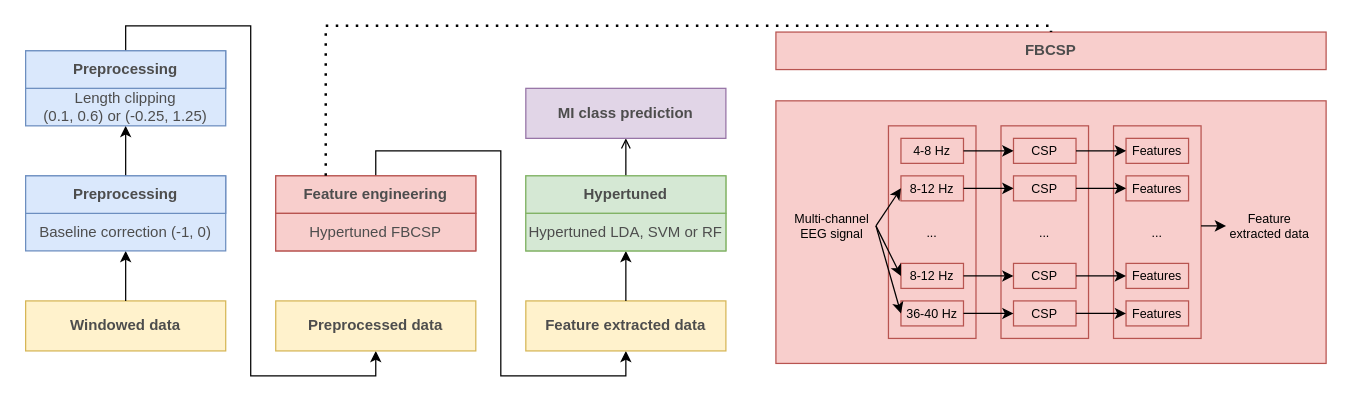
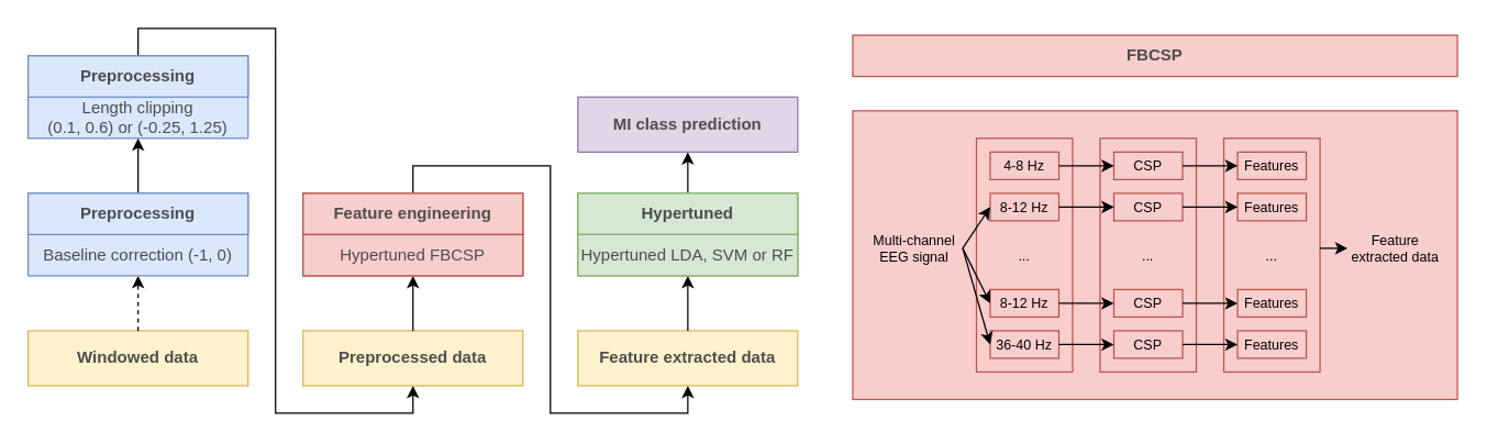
  <mxCell id="0" />
  <mxCell id="1" parent="0" />
  <mxCell id="2" value="" style="rounded=0;whiteSpace=wrap;html=1;fillColor=#fff2cc;strokeColor=#d6b656;" parent="1" vertex="1"><mxGeometry x="20" y="240" width="160" height="40" as="geometry" /></mxCell>
- <mxCell id="3" style="edgeStyle=orthogonalEdgeStyle;rounded=0;orthogonalLoop=1;jettySize=auto;html=1;entryX=0.5;entryY=1;entryDx=0;entryDy=0;fontColor=#4D4D4D;" parent="1" source="4" target="8" edge="1"><mxGeometry relative="1" as="geometry" /></mxCell>
+ <mxCell id="3" style="edgeStyle=orthogonalEdgeStyle;rounded=0;orthogonalLoop=1;jettySize=auto;html=1;entryX=0.5;entryY=1;entryDx=0;entryDy=0;fontColor=#4D4D4D;dashed=1;" parent="1" source="4" target="8" edge="1"><mxGeometry relative="1" as="geometry" /></mxCell>
  <mxCell id="4" value="Windowed data" style="text;html=1;strokeColor=none;fillColor=none;align=center;verticalAlign=middle;whiteSpace=wrap;rounded=0;fontColor=#4D4D4D;fontStyle=1" parent="1" vertex="1"><mxGeometry x="20" y="240" width="160" height="40" as="geometry" /></mxCell>
  <mxCell id="5" value="" style="rounded=0;whiteSpace=wrap;html=1;fillColor=#dae8fc;strokeColor=#6c8ebf;" parent="1" vertex="1"><mxGeometry x="20" y="140" width="160" height="60" as="geometry" /></mxCell>
  <mxCell id="6" style="edgeStyle=orthogonalEdgeStyle;rounded=0;orthogonalLoop=1;jettySize=auto;html=1;entryX=0.5;entryY=1;entryDx=0;entryDy=0;fontColor=#4D4D4D;" parent="1" source="7" edge="1"><mxGeometry relative="1" as="geometry"><mxPoint x="100" y="100" as="targetPoint" /></mxGeometry></mxCell>
  <mxCell id="7" value="&lt;font color=&quot;#4d4d4d&quot;&gt;Preprocessing&lt;/font&gt;" style="text;html=1;strokeColor=#6c8ebf;fillColor=#dae8fc;align=center;verticalAlign=middle;whiteSpace=wrap;rounded=0;fontStyle=1" parent="1" vertex="1"><mxGeometry x="20" y="140" width="160" height="30" as="geometry" /></mxCell>
  <mxCell id="8" value="Baseline correction (-1, 0)" style="text;html=1;strokeColor=none;fillColor=none;align=center;verticalAlign=middle;whiteSpace=wrap;rounded=0;fontColor=#4D4D4D;" parent="1" vertex="1"><mxGeometry x="20" y="170" width="160" height="30" as="geometry" /></mxCell>
  <mxCell id="9" value="" style="rounded=0;whiteSpace=wrap;html=1;fillColor=#dae8fc;strokeColor=#6c8ebf;" parent="1" vertex="1"><mxGeometry x="20" y="40" width="160" height="60" as="geometry" /></mxCell>
  <mxCell id="10" style="edgeStyle=orthogonalEdgeStyle;rounded=0;orthogonalLoop=1;jettySize=auto;html=1;entryX=0.5;entryY=1;entryDx=0;entryDy=0;fontColor=#4D4D4D;" parent="1" source="11" target="15" edge="1"><mxGeometry relative="1" as="geometry"><Array as="points"><mxPoint x="100" y="20" /><mxPoint x="200" y="20" /><mxPoint x="200" y="300" /><mxPoint x="300" y="300" /></Array></mxGeometry></mxCell>
  <mxCell id="11" value="&lt;font color=&quot;#4d4d4d&quot;&gt;Preprocessing&lt;/font&gt;" style="text;html=1;strokeColor=#6c8ebf;fillColor=#dae8fc;align=center;verticalAlign=middle;whiteSpace=wrap;rounded=0;fontStyle=1" parent="1" vertex="1"><mxGeometry x="20" y="40" width="160" height="30" as="geometry" /></mxCell>
  <mxCell id="12" value="Length clipping &lt;br&gt;(0.1, 0.6) or (-0.25, 1.25)" style="text;html=1;strokeColor=none;fillColor=none;align=center;verticalAlign=middle;whiteSpace=wrap;rounded=0;fontColor=#4D4D4D;" parent="1" vertex="1"><mxGeometry x="20" y="70" width="160" height="30" as="geometry" /></mxCell>
  <mxCell id="13" value="" style="rounded=0;whiteSpace=wrap;html=1;fillColor=#fff2cc;strokeColor=#d6b656;" parent="1" vertex="1"><mxGeometry x="220" y="240" width="160" height="40" as="geometry" /></mxCell>
+ <mxCell id="14" style="edgeStyle=orthogonalEdgeStyle;rounded=0;orthogonalLoop=1;jettySize=auto;html=1;entryX=0.5;entryY=1;entryDx=0;entryDy=0;fontColor=#4D4D4D;" parent="1" source="15" target="19" edge="1"><mxGeometry relative="1" as="geometry" /></mxCell>
  <mxCell id="15" value="Preprocessed data" style="text;html=1;strokeColor=none;fillColor=none;align=center;verticalAlign=middle;whiteSpace=wrap;rounded=0;fontColor=#4D4D4D;fontStyle=1" parent="1" vertex="1"><mxGeometry x="220" y="240" width="160" height="40" as="geometry" /></mxCell>
  <mxCell id="16" value="" style="rounded=0;whiteSpace=wrap;html=1;fillColor=#f8cecc;strokeColor=#b85450;" parent="1" vertex="1"><mxGeometry x="220" y="140" width="160" height="60" as="geometry" /></mxCell>
  <mxCell id="17" style="edgeStyle=orthogonalEdgeStyle;rounded=0;orthogonalLoop=1;jettySize=auto;html=1;entryX=0.5;entryY=1;entryDx=0;entryDy=0;fontColor=#4D4D4D;" parent="1" source="18" target="22" edge="1"><mxGeometry relative="1" as="geometry"><Array as="points"><mxPoint x="300" y="120" /><mxPoint x="400" y="120" /><mxPoint x="400" y="300" /><mxPoint x="500" y="300" /></Array></mxGeometry></mxCell>
  <mxCell id="18" value="&lt;font color=&quot;#4d4d4d&quot;&gt;Feature engineering&lt;/font&gt;" style="text;html=1;strokeColor=#b85450;fillColor=#f8cecc;align=center;verticalAlign=middle;whiteSpace=wrap;rounded=0;fontStyle=1" parent="1" vertex="1"><mxGeometry x="220" y="140" width="160" height="30" as="geometry" /></mxCell>
  <mxCell id="19" value="&lt;font color=&quot;#4d4d4d&quot;&gt;Hypertuned FBCSP&lt;/font&gt;" style="text;html=1;strokeColor=#b85450;fillColor=#f8cecc;align=center;verticalAlign=middle;whiteSpace=wrap;rounded=0;" parent="1" vertex="1"><mxGeometry x="220" y="170" width="160" height="30" as="geometry" /></mxCell>
  <mxCell id="20" value="" style="rounded=0;whiteSpace=wrap;html=1;fillColor=#fff2cc;strokeColor=#d6b656;" parent="1" vertex="1"><mxGeometry x="420" y="240" width="160" height="40" as="geometry" /></mxCell>
  <mxCell id="21" style="edgeStyle=orthogonalEdgeStyle;rounded=0;orthogonalLoop=1;jettySize=auto;html=1;entryX=0.5;entryY=1;entryDx=0;entryDy=0;fontColor=#4D4D4D;" parent="1" source="22" target="26" edge="1"><mxGeometry relative="1" as="geometry" /></mxCell>
  <mxCell id="22" value="Feature extracted data" style="text;html=1;strokeColor=none;fillColor=none;align=center;verticalAlign=middle;whiteSpace=wrap;rounded=0;fontColor=#4D4D4D;fontStyle=1" parent="1" vertex="1"><mxGeometry x="420" y="240" width="160" height="40" as="geometry" /></mxCell>
  <mxCell id="23" value="" style="rounded=0;whiteSpace=wrap;html=1;fillColor=#d5e8d4;strokeColor=#82b366;" parent="1" vertex="1"><mxGeometry x="420" y="140" width="160" height="60" as="geometry" /></mxCell>
- <mxCell id="24" style="edgeStyle=orthogonalEdgeStyle;rounded=0;orthogonalLoop=1;jettySize=auto;html=1;entryX=0.5;entryY=1;entryDx=0;entryDy=0;fontSize=10;endArrow=open;" edge="1" parent="1" source="25" target="27"><mxGeometry relative="1" as="geometry" /></mxCell>
+ <mxCell id="24" style="edgeStyle=orthogonalEdgeStyle;rounded=0;orthogonalLoop=1;jettySize=auto;html=1;entryX=0.5;entryY=1;entryDx=0;entryDy=0;fontSize=10;" edge="1" parent="1" source="25" target="27"><mxGeometry relative="1" as="geometry" /></mxCell>
  <mxCell id="25" value="&lt;font color=&quot;#4d4d4d&quot;&gt;Hypertuned&lt;/font&gt;" style="text;html=1;strokeColor=#82b366;fillColor=#d5e8d4;align=center;verticalAlign=middle;whiteSpace=wrap;rounded=0;fontStyle=1" parent="1" vertex="1"><mxGeometry x="420" y="140" width="160" height="30" as="geometry" /></mxCell>
  <mxCell id="26" value="&lt;font color=&quot;#4d4d4d&quot;&gt;Hypertuned LDA, SVM or RF&lt;/font&gt;" style="text;html=1;strokeColor=#82b366;fillColor=#d5e8d4;align=center;verticalAlign=middle;whiteSpace=wrap;rounded=0;" parent="1" vertex="1"><mxGeometry x="420" y="170" width="160" height="30" as="geometry" /></mxCell>
  <mxCell id="27" value="&lt;font color=&quot;#4d4d4d&quot;&gt;MI class prediction&lt;/font&gt;" style="text;html=1;strokeColor=#9673a6;fillColor=#e1d5e7;align=center;verticalAlign=middle;whiteSpace=wrap;rounded=0;fontStyle=1" parent="1" vertex="1"><mxGeometry x="420" y="70" width="160" height="40" as="geometry" /></mxCell>
  <mxCell id="28" value="&lt;font color=&quot;#4d4d4d&quot;&gt;FBCSP&lt;/font&gt;" style="text;html=1;strokeColor=#b85450;fillColor=#f8cecc;align=center;verticalAlign=middle;whiteSpace=wrap;rounded=0;fontStyle=1" vertex="1" parent="1"><mxGeometry x="620" y="25" width="440" height="30" as="geometry" /></mxCell>
  <mxCell id="29" value="" style="text;html=1;strokeColor=#b85450;fillColor=#f8cecc;align=center;verticalAlign=middle;whiteSpace=wrap;rounded=0;" vertex="1" parent="1"><mxGeometry x="620" y="80" width="440" height="210" as="geometry" /></mxCell>
- <mxCell id="30" value="" style="endArrow=none;dashed=1;html=1;dashPattern=1 3;strokeWidth=2;rounded=0;entryX=0.5;entryY=0;entryDx=0;entryDy=0;exitX=0.25;exitY=0;exitDx=0;exitDy=0;" edge="1" parent="1" source="18" target="28"><mxGeometry width="50" height="50" relative="1" as="geometry"><mxPoint x="610" y="160" as="sourcePoint" /><mxPoint x="660" y="110" as="targetPoint" /><Array as="points"><mxPoint x="260" y="20" /><mxPoint x="840" y="20" /></Array></mxGeometry></mxCell>
  <mxCell id="31" value="" style="text;html=1;strokeColor=#b85450;fillColor=#f8cecc;align=center;verticalAlign=middle;whiteSpace=wrap;rounded=0;" vertex="1" parent="1"><mxGeometry x="710" y="100" width="70" height="170" as="geometry" /></mxCell>
  <mxCell id="32" value="Multi-channel&lt;br style=&quot;font-size: 10px;&quot;&gt;EEG signal" style="text;html=1;strokeColor=none;fillColor=none;align=center;verticalAlign=middle;whiteSpace=wrap;rounded=0;fontSize=10;" vertex="1" parent="1"><mxGeometry x="630" y="165" width="70" height="30" as="geometry" /></mxCell>
  <mxCell id="33" value="4-8 Hz" style="text;html=1;strokeColor=#b85450;fillColor=#f8cecc;align=center;verticalAlign=middle;whiteSpace=wrap;rounded=0;fontSize=10;" vertex="1" parent="1"><mxGeometry x="720" y="110" width="50" height="20" as="geometry" /></mxCell>
  <mxCell id="34" value="8-12 Hz" style="text;html=1;strokeColor=#b85450;fillColor=#f8cecc;align=center;verticalAlign=middle;whiteSpace=wrap;rounded=0;fontSize=10;" vertex="1" parent="1"><mxGeometry x="720" y="140" width="50" height="20" as="geometry" /></mxCell>
  <mxCell id="35" value="..." style="text;html=1;strokeColor=none;fillColor=none;align=center;verticalAlign=middle;whiteSpace=wrap;rounded=0;fontSize=10;" vertex="1" parent="1"><mxGeometry x="710" y="170" width="70" height="30" as="geometry" /></mxCell>
  <mxCell id="36" value="8-12 Hz" style="text;html=1;strokeColor=#b85450;fillColor=#f8cecc;align=center;verticalAlign=middle;whiteSpace=wrap;rounded=0;fontSize=10;" vertex="1" parent="1"><mxGeometry x="720" y="210" width="50" height="20" as="geometry" /></mxCell>
  <mxCell id="37" value="36-40 Hz" style="text;html=1;strokeColor=#b85450;fillColor=#f8cecc;align=center;verticalAlign=middle;whiteSpace=wrap;rounded=0;fontSize=10;" vertex="1" parent="1"><mxGeometry x="720" y="240" width="50" height="20" as="geometry" /></mxCell>
  <mxCell id="38" value="" style="text;html=1;strokeColor=#b85450;fillColor=#f8cecc;align=center;verticalAlign=middle;whiteSpace=wrap;rounded=0;" vertex="1" parent="1"><mxGeometry x="800" y="100" width="70" height="170" as="geometry" /></mxCell>
  <mxCell id="39" value="CSP" style="text;html=1;strokeColor=#b85450;fillColor=#f8cecc;align=center;verticalAlign=middle;whiteSpace=wrap;rounded=0;fontSize=10;" vertex="1" parent="1"><mxGeometry x="810" y="110" width="50" height="20" as="geometry" /></mxCell>
  <mxCell id="40" value="CSP" style="text;html=1;strokeColor=#b85450;fillColor=#f8cecc;align=center;verticalAlign=middle;whiteSpace=wrap;rounded=0;fontSize=10;" vertex="1" parent="1"><mxGeometry x="810" y="140" width="50" height="20" as="geometry" /></mxCell>
  <mxCell id="41" value="..." style="text;html=1;strokeColor=none;fillColor=none;align=center;verticalAlign=middle;whiteSpace=wrap;rounded=0;fontSize=10;" vertex="1" parent="1"><mxGeometry x="800" y="170" width="70" height="30" as="geometry" /></mxCell>
  <mxCell id="42" value="CSP" style="text;html=1;strokeColor=#b85450;fillColor=#f8cecc;align=center;verticalAlign=middle;whiteSpace=wrap;rounded=0;fontSize=10;" vertex="1" parent="1"><mxGeometry x="810" y="210" width="50" height="20" as="geometry" /></mxCell>
  <mxCell id="43" value="CSP" style="text;html=1;strokeColor=#b85450;fillColor=#f8cecc;align=center;verticalAlign=middle;whiteSpace=wrap;rounded=0;fontSize=10;" vertex="1" parent="1"><mxGeometry x="810" y="240" width="50" height="20" as="geometry" /></mxCell>
  <mxCell id="44" value="" style="endArrow=classic;html=1;rounded=0;fontSize=10;entryX=0;entryY=0.5;entryDx=0;entryDy=0;exitX=1;exitY=0.5;exitDx=0;exitDy=0;" edge="1" parent="1" source="32" target="34"><mxGeometry width="50" height="50" relative="1" as="geometry"><mxPoint x="710" y="190" as="sourcePoint" /><mxPoint x="730" y="130" as="targetPoint" /></mxGeometry></mxCell>
  <mxCell id="45" value="" style="endArrow=classic;html=1;rounded=0;fontSize=10;entryX=0;entryY=0.5;entryDx=0;entryDy=0;" edge="1" parent="1" target="36"><mxGeometry width="50" height="50" relative="1" as="geometry"><mxPoint x="700" y="180" as="sourcePoint" /><mxPoint x="730" y="160" as="targetPoint" /></mxGeometry></mxCell>
  <mxCell id="46" value="" style="endArrow=classic;html=1;rounded=0;fontSize=10;entryX=0;entryY=0.5;entryDx=0;entryDy=0;" edge="1" parent="1" target="37"><mxGeometry width="50" height="50" relative="1" as="geometry"><mxPoint x="700" y="180" as="sourcePoint" /><mxPoint x="730" y="230" as="targetPoint" /></mxGeometry></mxCell>
  <mxCell id="47" value="" style="endArrow=classic;html=1;rounded=0;fontSize=10;entryX=0;entryY=0.5;entryDx=0;entryDy=0;exitX=1;exitY=0.5;exitDx=0;exitDy=0;" edge="1" parent="1" source="33" target="39"><mxGeometry width="50" height="50" relative="1" as="geometry"><mxPoint x="710" y="190" as="sourcePoint" /><mxPoint x="730" y="260" as="targetPoint" /></mxGeometry></mxCell>
  <mxCell id="48" value="" style="endArrow=classic;html=1;rounded=0;fontSize=10;entryX=0;entryY=0.5;entryDx=0;entryDy=0;exitX=1;exitY=0.5;exitDx=0;exitDy=0;" edge="1" parent="1" source="34" target="40"><mxGeometry width="50" height="50" relative="1" as="geometry"><mxPoint x="780" y="130" as="sourcePoint" /><mxPoint x="820" y="130" as="targetPoint" /></mxGeometry></mxCell>
  <mxCell id="49" value="" style="endArrow=classic;html=1;rounded=0;fontSize=10;entryX=0;entryY=0.5;entryDx=0;entryDy=0;exitX=1;exitY=0.5;exitDx=0;exitDy=0;" edge="1" parent="1" source="36" target="42"><mxGeometry width="50" height="50" relative="1" as="geometry"><mxPoint x="780" y="160" as="sourcePoint" /><mxPoint x="820" y="160" as="targetPoint" /></mxGeometry></mxCell>
  <mxCell id="50" value="" style="endArrow=classic;html=1;rounded=0;fontSize=10;entryX=0;entryY=0.5;entryDx=0;entryDy=0;exitX=1;exitY=0.5;exitDx=0;exitDy=0;" edge="1" parent="1" source="37" target="43"><mxGeometry width="50" height="50" relative="1" as="geometry"><mxPoint x="780" y="230" as="sourcePoint" /><mxPoint x="820" y="230" as="targetPoint" /></mxGeometry></mxCell>
  <mxCell id="51" value="" style="text;html=1;strokeColor=#b85450;fillColor=#f8cecc;align=center;verticalAlign=middle;whiteSpace=wrap;rounded=0;" vertex="1" parent="1"><mxGeometry x="890" y="100" width="70" height="170" as="geometry" /></mxCell>
  <mxCell id="52" value="Features" style="text;html=1;strokeColor=#b85450;fillColor=#f8cecc;align=center;verticalAlign=middle;whiteSpace=wrap;rounded=0;fontSize=10;" vertex="1" parent="1"><mxGeometry x="900" y="110" width="50" height="20" as="geometry" /></mxCell>
  <mxCell id="53" value="Features" style="text;html=1;strokeColor=#b85450;fillColor=#f8cecc;align=center;verticalAlign=middle;whiteSpace=wrap;rounded=0;fontSize=10;" vertex="1" parent="1"><mxGeometry x="900" y="140" width="50" height="20" as="geometry" /></mxCell>
  <mxCell id="54" value="..." style="text;html=1;strokeColor=none;fillColor=none;align=center;verticalAlign=middle;whiteSpace=wrap;rounded=0;fontSize=10;" vertex="1" parent="1"><mxGeometry x="890" y="170" width="70" height="30" as="geometry" /></mxCell>
  <mxCell id="55" value="Features" style="text;html=1;strokeColor=#b85450;fillColor=#f8cecc;align=center;verticalAlign=middle;whiteSpace=wrap;rounded=0;fontSize=10;" vertex="1" parent="1"><mxGeometry x="900" y="210" width="50" height="20" as="geometry" /></mxCell>
  <mxCell id="56" value="Features" style="text;html=1;strokeColor=#b85450;fillColor=#f8cecc;align=center;verticalAlign=middle;whiteSpace=wrap;rounded=0;fontSize=10;" vertex="1" parent="1"><mxGeometry x="900" y="240" width="50" height="20" as="geometry" /></mxCell>
  <mxCell id="57" value="" style="endArrow=classic;html=1;rounded=0;fontSize=10;entryX=0;entryY=0.5;entryDx=0;entryDy=0;exitX=1;exitY=0.5;exitDx=0;exitDy=0;" edge="1" parent="1" source="39" target="52"><mxGeometry width="50" height="50" relative="1" as="geometry"><mxPoint x="780" y="130" as="sourcePoint" /><mxPoint x="820" y="130" as="targetPoint" /></mxGeometry></mxCell>
  <mxCell id="58" value="" style="endArrow=classic;html=1;rounded=0;fontSize=10;entryX=0;entryY=0.5;entryDx=0;entryDy=0;exitX=1;exitY=0.5;exitDx=0;exitDy=0;" edge="1" parent="1" source="40" target="53"><mxGeometry width="50" height="50" relative="1" as="geometry"><mxPoint x="870" y="130" as="sourcePoint" /><mxPoint x="910" y="130" as="targetPoint" /></mxGeometry></mxCell>
  <mxCell id="59" value="" style="endArrow=classic;html=1;rounded=0;fontSize=10;entryX=0;entryY=0.5;entryDx=0;entryDy=0;exitX=1;exitY=0.5;exitDx=0;exitDy=0;" edge="1" parent="1" source="42" target="55"><mxGeometry width="50" height="50" relative="1" as="geometry"><mxPoint x="870" y="160" as="sourcePoint" /><mxPoint x="910" y="160" as="targetPoint" /></mxGeometry></mxCell>
  <mxCell id="60" value="" style="endArrow=classic;html=1;rounded=0;fontSize=10;entryX=0;entryY=0.5;entryDx=0;entryDy=0;exitX=1;exitY=0.5;exitDx=0;exitDy=0;" edge="1" parent="1" source="43" target="56"><mxGeometry width="50" height="50" relative="1" as="geometry"><mxPoint x="870" y="230" as="sourcePoint" /><mxPoint x="910" y="230" as="targetPoint" /></mxGeometry></mxCell>
  <mxCell id="61" value="Feature extracted data" style="text;html=1;strokeColor=none;fillColor=none;align=center;verticalAlign=middle;whiteSpace=wrap;rounded=0;fontSize=10;" vertex="1" parent="1"><mxGeometry x="980" y="165" width="70" height="30" as="geometry" /></mxCell>
  <mxCell id="62" value="" style="endArrow=classic;html=1;rounded=0;fontSize=10;entryX=0;entryY=0.5;entryDx=0;entryDy=0;" edge="1" parent="1" target="61"><mxGeometry width="50" height="50" relative="1" as="geometry"><mxPoint x="960" y="180" as="sourcePoint" /><mxPoint x="730" y="130" as="targetPoint" /></mxGeometry></mxCell>
